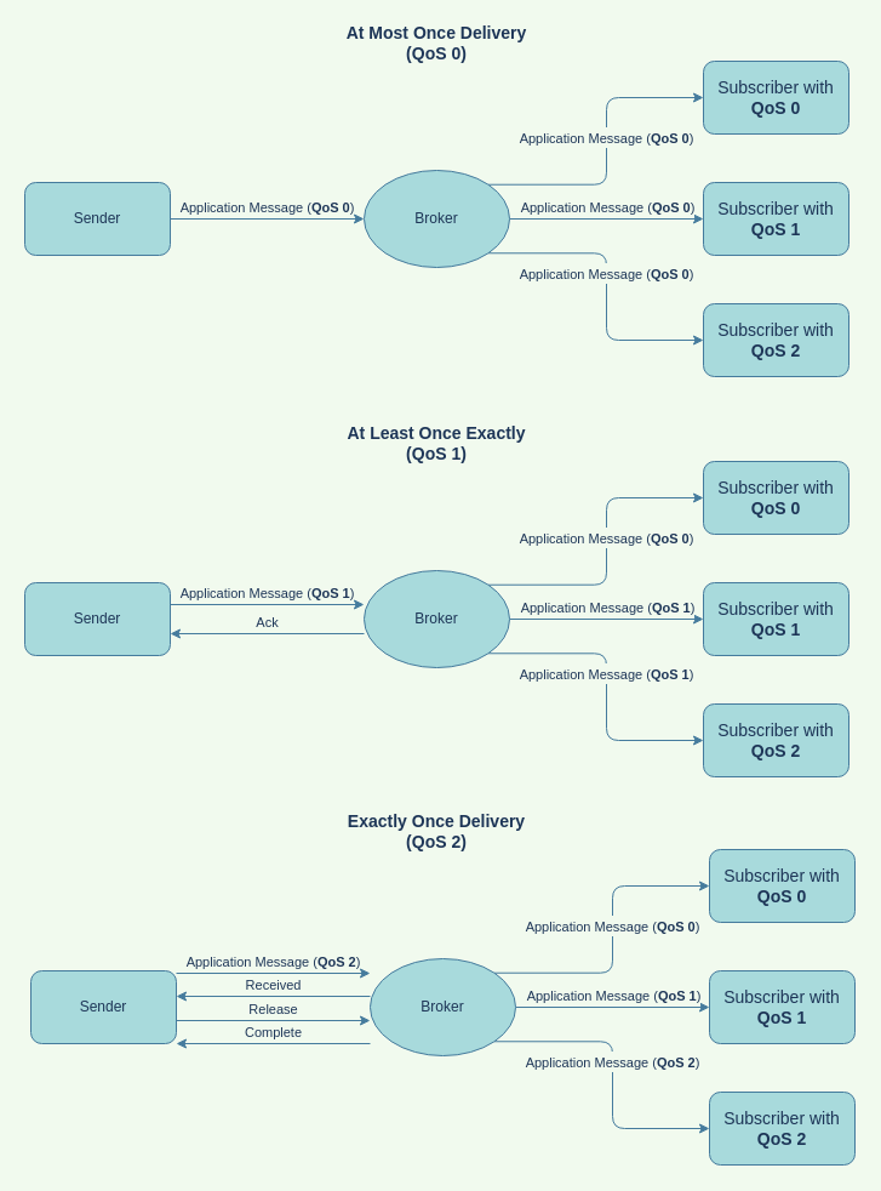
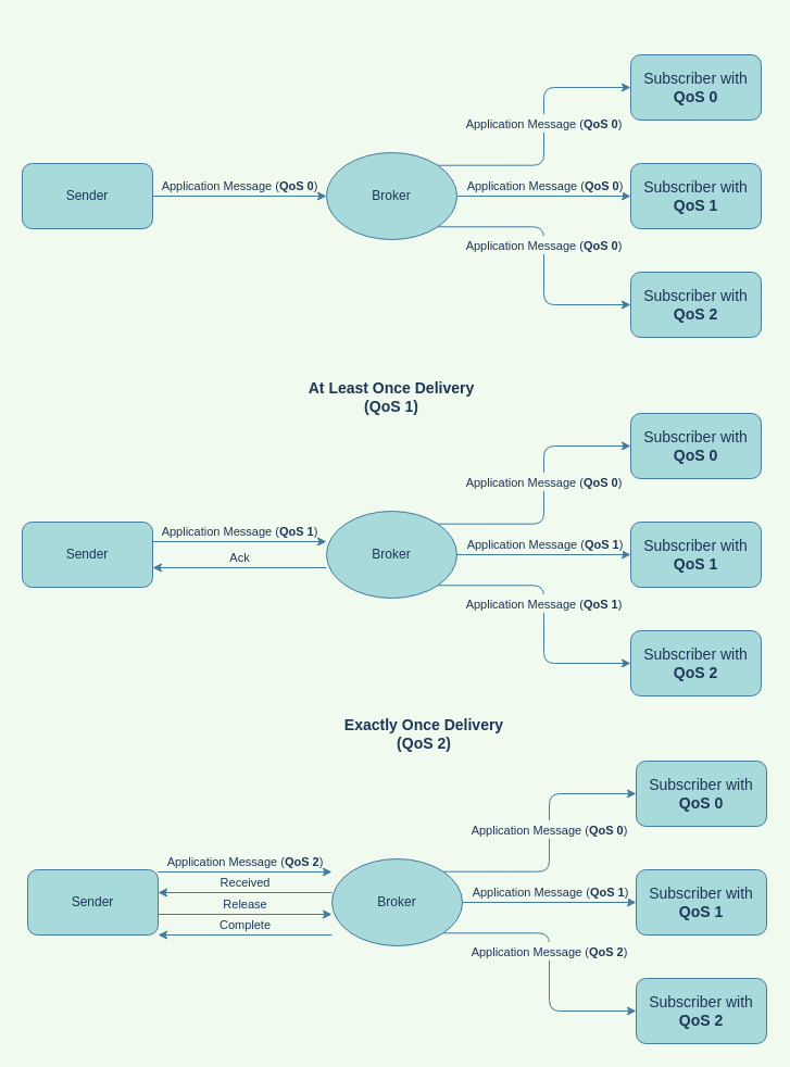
  <mxCell id="0" />
  <mxCell id="1" parent="0" />
  <mxCell id="2" value="Application Message (&lt;b&gt;QoS 0&lt;/b&gt;)" style="edgeStyle=orthogonalEdgeStyle;orthogonalLoop=1;jettySize=auto;html=1;entryX=0;entryY=0.5;entryDx=0;entryDy=0;verticalAlign=bottom;labelBackgroundColor=#F1FAEE;strokeColor=#457B9D;fontColor=#1D3557;" edge="1" parent="1" source="3" target="8"><mxGeometry relative="1" as="geometry" /></mxCell>
  <mxCell id="3" value="Sender" style="whiteSpace=wrap;html=1;fillColor=#A8DADC;strokeColor=#457B9D;fontColor=#1D3557;rounded=1;" vertex="1" parent="1"><mxGeometry x="20" y="150" width="120" height="60" as="geometry" /></mxCell>
  <mxCell id="4" value="&lt;span style=&quot;font-size: 11px&quot;&gt;Application Message (&lt;b&gt;QoS 0&lt;/b&gt;)&lt;/span&gt;" style="edgeStyle=orthogonalEdgeStyle;orthogonalLoop=1;jettySize=auto;html=1;exitX=1;exitY=0;exitDx=0;exitDy=0;entryX=0;entryY=0.5;entryDx=0;entryDy=0;fontSize=14;verticalAlign=bottom;labelBackgroundColor=#F1FAEE;strokeColor=#457B9D;fontColor=#1D3557;" edge="1" parent="1" source="8" target="10"><mxGeometry relative="1" as="geometry" /></mxCell>
  <mxCell id="5" style="edgeStyle=orthogonalEdgeStyle;orthogonalLoop=1;jettySize=auto;html=1;entryX=0;entryY=0.5;entryDx=0;entryDy=0;fontSize=14;labelBackgroundColor=#F1FAEE;strokeColor=#457B9D;fontColor=#1D3557;" edge="1" parent="1" source="8" target="11"><mxGeometry relative="1" as="geometry" /></mxCell>
  <mxCell id="6" value="&lt;span style=&quot;font-size: 11px&quot;&gt;Application Message (&lt;b&gt;QoS 0&lt;/b&gt;)&lt;/span&gt;" style="edgeLabel;html=1;align=center;verticalAlign=bottom;resizable=0;points=[];fontSize=14;labelBackgroundColor=#F1FAEE;fontColor=#1D3557;rounded=1;" vertex="1" connectable="0" parent="5"><mxGeometry x="0.175" y="3" relative="1" as="geometry"><mxPoint x="-14" y="3" as="offset" /></mxGeometry></mxCell>
  <mxCell id="7" value="&lt;span style=&quot;font-size: 11px&quot;&gt;Application Message (&lt;b&gt;QoS 0&lt;/b&gt;)&lt;/span&gt;" style="edgeStyle=orthogonalEdgeStyle;orthogonalLoop=1;jettySize=auto;html=1;exitX=1;exitY=1;exitDx=0;exitDy=0;entryX=0;entryY=0.5;entryDx=0;entryDy=0;fontSize=14;verticalAlign=bottom;labelBackgroundColor=#F1FAEE;strokeColor=#457B9D;fontColor=#1D3557;" edge="1" parent="1" source="8" target="12"><mxGeometry relative="1" as="geometry" /></mxCell>
  <mxCell id="8" value="Broker" style="ellipse;whiteSpace=wrap;html=1;fillColor=#A8DADC;strokeColor=#457B9D;fontColor=#1D3557;rounded=1;" vertex="1" parent="1"><mxGeometry x="300" y="140" width="120" height="80" as="geometry" /></mxCell>
- <mxCell id="9" value="At Most Once Delivery (QoS 0)" style="text;html=1;strokeColor=none;fillColor=none;align=center;verticalAlign=middle;whiteSpace=wrap;fontStyle=1;fontSize=14;fontColor=#1D3557;rounded=1;" vertex="1" parent="1"><mxGeometry x="280" y="20" width="160" height="30" as="geometry" /></mxCell>
  <mxCell id="10" value="Subscriber with &lt;b&gt;QoS 0&lt;/b&gt;" style="whiteSpace=wrap;html=1;fontSize=14;fillColor=#A8DADC;strokeColor=#457B9D;fontColor=#1D3557;rounded=1;" vertex="1" parent="1"><mxGeometry x="580" y="50" width="120" height="60" as="geometry" /></mxCell>
  <mxCell id="11" value="Subscriber with &lt;b&gt;QoS 1&lt;/b&gt;" style="whiteSpace=wrap;html=1;fontSize=14;fillColor=#A8DADC;strokeColor=#457B9D;fontColor=#1D3557;rounded=1;" vertex="1" parent="1"><mxGeometry x="580" y="150" width="120" height="60" as="geometry" /></mxCell>
  <mxCell id="12" value="Subscriber with &lt;b&gt;QoS 2&lt;/b&gt;" style="whiteSpace=wrap;html=1;fontSize=14;fillColor=#A8DADC;strokeColor=#457B9D;fontColor=#1D3557;rounded=1;" vertex="1" parent="1"><mxGeometry x="580" y="250" width="120" height="60" as="geometry" /></mxCell>
  <mxCell id="13" value="Application Message (&lt;b&gt;QoS 1&lt;/b&gt;)" style="edgeStyle=orthogonalEdgeStyle;orthogonalLoop=1;jettySize=auto;html=1;entryX=0;entryY=0.5;entryDx=0;entryDy=0;verticalAlign=bottom;labelBackgroundColor=#F1FAEE;strokeColor=#457B9D;fontColor=#1D3557;" edge="1" parent="1"><mxGeometry relative="1" as="geometry"><mxPoint x="140" y="498" as="sourcePoint" /><mxPoint x="300" y="498" as="targetPoint" /></mxGeometry></mxCell>
  <mxCell id="14" value="Sender" style="whiteSpace=wrap;html=1;fillColor=#A8DADC;strokeColor=#457B9D;fontColor=#1D3557;rounded=1;" vertex="1" parent="1"><mxGeometry x="20" y="480" width="120" height="60" as="geometry" /></mxCell>
  <mxCell id="15" value="&lt;span style=&quot;font-size: 11px&quot;&gt;Application Message (&lt;b&gt;QoS 0&lt;/b&gt;)&lt;/span&gt;" style="edgeStyle=orthogonalEdgeStyle;orthogonalLoop=1;jettySize=auto;html=1;exitX=1;exitY=0;exitDx=0;exitDy=0;entryX=0;entryY=0.5;entryDx=0;entryDy=0;fontSize=14;verticalAlign=bottom;labelBackgroundColor=#F1FAEE;strokeColor=#457B9D;fontColor=#1D3557;" edge="1" source="20" target="22" parent="1"><mxGeometry relative="1" as="geometry" /></mxCell>
  <mxCell id="16" style="edgeStyle=orthogonalEdgeStyle;orthogonalLoop=1;jettySize=auto;html=1;entryX=0;entryY=0.5;entryDx=0;entryDy=0;fontSize=14;labelBackgroundColor=#F1FAEE;strokeColor=#457B9D;fontColor=#1D3557;" edge="1" source="20" target="23" parent="1"><mxGeometry relative="1" as="geometry" /></mxCell>
  <mxCell id="17" value="&lt;span style=&quot;font-size: 11px&quot;&gt;Application Message (&lt;b&gt;QoS 1&lt;/b&gt;)&lt;/span&gt;" style="edgeLabel;html=1;align=center;verticalAlign=bottom;resizable=0;points=[];fontSize=14;labelBackgroundColor=#F1FAEE;fontColor=#1D3557;rounded=1;" vertex="1" connectable="0" parent="16"><mxGeometry x="0.175" y="3" relative="1" as="geometry"><mxPoint x="-14" y="3" as="offset" /></mxGeometry></mxCell>
  <mxCell id="18" value="&lt;span style=&quot;font-size: 11px&quot;&gt;Application Message (&lt;b&gt;QoS 1&lt;/b&gt;)&lt;/span&gt;" style="edgeStyle=orthogonalEdgeStyle;orthogonalLoop=1;jettySize=auto;html=1;exitX=1;exitY=1;exitDx=0;exitDy=0;entryX=0;entryY=0.5;entryDx=0;entryDy=0;fontSize=14;verticalAlign=bottom;labelBackgroundColor=#F1FAEE;strokeColor=#457B9D;fontColor=#1D3557;" edge="1" source="20" target="24" parent="1"><mxGeometry relative="1" as="geometry" /></mxCell>
  <mxCell id="19" value="Ack" style="edgeStyle=orthogonalEdgeStyle;orthogonalLoop=1;jettySize=auto;html=1;entryX=1;entryY=0.5;entryDx=0;entryDy=0;fontSize=11;verticalAlign=bottom;labelBackgroundColor=#F1FAEE;strokeColor=#457B9D;fontColor=#1D3557;" edge="1" parent="1"><mxGeometry relative="1" as="geometry"><mxPoint x="300" y="522" as="sourcePoint" /><mxPoint x="140" y="522" as="targetPoint" /></mxGeometry></mxCell>
  <mxCell id="20" value="Broker" style="ellipse;whiteSpace=wrap;html=1;fillColor=#A8DADC;strokeColor=#457B9D;fontColor=#1D3557;rounded=1;" vertex="1" parent="1"><mxGeometry x="300" y="470" width="120" height="80" as="geometry" /></mxCell>
- <mxCell id="21" value="At Least Once Exactly (QoS 1)" style="text;html=1;strokeColor=none;fillColor=none;align=center;verticalAlign=middle;whiteSpace=wrap;fontStyle=1;fontSize=14;fontColor=#1D3557;rounded=1;" vertex="1" parent="1"><mxGeometry x="280" y="350" width="160" height="30" as="geometry" /></mxCell>
+ <mxCell id="21" value="At Least Once Delivery (QoS 1)" style="text;html=1;strokeColor=none;fillColor=none;align=center;verticalAlign=middle;whiteSpace=wrap;fontStyle=1;fontSize=14;fontColor=#1D3557;rounded=1;" vertex="1" parent="1"><mxGeometry x="280" y="350" width="160" height="30" as="geometry" /></mxCell>
  <mxCell id="22" value="Subscriber with &lt;b&gt;QoS 0&lt;/b&gt;" style="whiteSpace=wrap;html=1;fontSize=14;fillColor=#A8DADC;strokeColor=#457B9D;fontColor=#1D3557;rounded=1;" vertex="1" parent="1"><mxGeometry x="580" y="380" width="120" height="60" as="geometry" /></mxCell>
  <mxCell id="23" value="Subscriber with &lt;b&gt;QoS 1&lt;/b&gt;" style="whiteSpace=wrap;html=1;fontSize=14;fillColor=#A8DADC;strokeColor=#457B9D;fontColor=#1D3557;rounded=1;" vertex="1" parent="1"><mxGeometry x="580" y="480" width="120" height="60" as="geometry" /></mxCell>
  <mxCell id="24" value="Subscriber with &lt;b&gt;QoS 2&lt;/b&gt;" style="whiteSpace=wrap;html=1;fontSize=14;fillColor=#A8DADC;strokeColor=#457B9D;fontColor=#1D3557;rounded=1;" vertex="1" parent="1"><mxGeometry x="580" y="580" width="120" height="60" as="geometry" /></mxCell>
  <mxCell id="25" value="Application Message (&lt;b&gt;QoS 2&lt;/b&gt;)" style="edgeStyle=orthogonalEdgeStyle;orthogonalLoop=1;jettySize=auto;html=1;entryX=0;entryY=0.5;entryDx=0;entryDy=0;verticalAlign=bottom;labelBackgroundColor=#F1FAEE;strokeColor=#457B9D;fontColor=#1D3557;" edge="1" parent="1"><mxGeometry relative="1" as="geometry"><mxPoint x="145" y="802" as="sourcePoint" /><mxPoint x="305" y="802" as="targetPoint" /></mxGeometry></mxCell>
  <mxCell id="26" value="Release" style="edgeStyle=orthogonalEdgeStyle;orthogonalLoop=1;jettySize=auto;html=1;entryX=0;entryY=0.5;entryDx=0;entryDy=0;fontSize=11;verticalAlign=bottom;labelBackgroundColor=#F1FAEE;strokeColor=#457B9D;fontColor=#1D3557;" edge="1" parent="1"><mxGeometry relative="1" as="geometry"><mxPoint x="145" y="841" as="sourcePoint" /><mxPoint x="305" y="841" as="targetPoint" /></mxGeometry></mxCell>
  <mxCell id="27" value="Sender" style="whiteSpace=wrap;html=1;fillColor=#A8DADC;strokeColor=#457B9D;fontColor=#1D3557;rounded=1;" vertex="1" parent="1"><mxGeometry x="25" y="800" width="120" height="60" as="geometry" /></mxCell>
  <mxCell id="28" value="&lt;span style=&quot;font-size: 11px&quot;&gt;Application Message (&lt;b&gt;QoS 0&lt;/b&gt;)&lt;/span&gt;" style="edgeStyle=orthogonalEdgeStyle;orthogonalLoop=1;jettySize=auto;html=1;exitX=1;exitY=0;exitDx=0;exitDy=0;entryX=0;entryY=0.5;entryDx=0;entryDy=0;fontSize=14;verticalAlign=bottom;labelBackgroundColor=#F1FAEE;strokeColor=#457B9D;fontColor=#1D3557;" edge="1" source="33" target="35" parent="1"><mxGeometry relative="1" as="geometry" /></mxCell>
  <mxCell id="29" style="edgeStyle=orthogonalEdgeStyle;orthogonalLoop=1;jettySize=auto;html=1;entryX=0;entryY=0.5;entryDx=0;entryDy=0;fontSize=14;labelBackgroundColor=#F1FAEE;strokeColor=#457B9D;fontColor=#1D3557;" edge="1" source="33" target="36" parent="1"><mxGeometry relative="1" as="geometry" /></mxCell>
  <mxCell id="30" value="&lt;span style=&quot;font-size: 11px&quot;&gt;Application Message (&lt;b&gt;QoS 1&lt;/b&gt;)&lt;/span&gt;" style="edgeLabel;html=1;align=center;verticalAlign=bottom;resizable=0;points=[];fontSize=14;labelBackgroundColor=#F1FAEE;fontColor=#1D3557;rounded=1;" vertex="1" connectable="0" parent="29"><mxGeometry x="0.175" y="3" relative="1" as="geometry"><mxPoint x="-14" y="3" as="offset" /></mxGeometry></mxCell>
  <mxCell id="31" value="&lt;span style=&quot;font-size: 11px&quot;&gt;Application Message (&lt;b&gt;QoS 2&lt;/b&gt;)&lt;/span&gt;" style="edgeStyle=orthogonalEdgeStyle;orthogonalLoop=1;jettySize=auto;html=1;exitX=1;exitY=1;exitDx=0;exitDy=0;entryX=0;entryY=0.5;entryDx=0;entryDy=0;fontSize=14;verticalAlign=bottom;labelBackgroundColor=#F1FAEE;strokeColor=#457B9D;fontColor=#1D3557;" edge="1" source="33" target="37" parent="1"><mxGeometry relative="1" as="geometry" /></mxCell>
  <mxCell id="32" value="Received" style="edgeStyle=orthogonalEdgeStyle;orthogonalLoop=1;jettySize=auto;html=1;entryX=1;entryY=0.5;entryDx=0;entryDy=0;fontSize=11;verticalAlign=bottom;labelBackgroundColor=#F1FAEE;strokeColor=#457B9D;fontColor=#1D3557;" edge="1" parent="1"><mxGeometry relative="1" as="geometry"><mxPoint x="305" y="821" as="sourcePoint" /><mxPoint x="145" y="821" as="targetPoint" /></mxGeometry></mxCell>
  <mxCell id="33" value="Broker" style="ellipse;whiteSpace=wrap;html=1;fillColor=#A8DADC;strokeColor=#457B9D;fontColor=#1D3557;rounded=1;" vertex="1" parent="1"><mxGeometry x="305" y="790" width="120" height="80" as="geometry" /></mxCell>
- <mxCell id="34" value="Exactly Once Delivery (QoS 2)" style="text;html=1;strokeColor=none;fillColor=none;align=center;verticalAlign=middle;whiteSpace=wrap;fontStyle=1;fontSize=14;fontColor=#1D3557;rounded=1;" vertex="1" parent="1"><mxGeometry x="280" y="670" width="160" height="30" as="geometry" /></mxCell>
+ <mxCell id="34" value="Exactly Once Delivery (QoS 2)" style="text;html=1;strokeColor=none;fillColor=none;align=center;verticalAlign=middle;whiteSpace=wrap;fontStyle=1;fontSize=14;fontColor=#1D3557;rounded=1;" vertex="1" parent="1"><mxGeometry x="310" y="660" width="160" height="30" as="geometry" /></mxCell>
  <mxCell id="35" value="Subscriber with &lt;b&gt;QoS 0&lt;/b&gt;" style="whiteSpace=wrap;html=1;fontSize=14;fillColor=#A8DADC;strokeColor=#457B9D;fontColor=#1D3557;rounded=1;" vertex="1" parent="1"><mxGeometry x="585" y="700" width="120" height="60" as="geometry" /></mxCell>
  <mxCell id="36" value="Subscriber with &lt;b&gt;QoS 1&lt;/b&gt;" style="whiteSpace=wrap;html=1;fontSize=14;fillColor=#A8DADC;strokeColor=#457B9D;fontColor=#1D3557;rounded=1;" vertex="1" parent="1"><mxGeometry x="585" y="800" width="120" height="60" as="geometry" /></mxCell>
  <mxCell id="37" value="Subscriber with &lt;b&gt;QoS 2&lt;/b&gt;" style="whiteSpace=wrap;html=1;fontSize=14;fillColor=#A8DADC;strokeColor=#457B9D;fontColor=#1D3557;rounded=1;" vertex="1" parent="1"><mxGeometry x="585" y="900" width="120" height="60" as="geometry" /></mxCell>
  <mxCell id="38" value="Complete" style="edgeStyle=orthogonalEdgeStyle;orthogonalLoop=1;jettySize=auto;html=1;entryX=1;entryY=0.5;entryDx=0;entryDy=0;fontSize=11;verticalAlign=bottom;labelBackgroundColor=#F1FAEE;strokeColor=#457B9D;fontColor=#1D3557;" edge="1" parent="1"><mxGeometry relative="1" as="geometry"><mxPoint x="305" y="860" as="sourcePoint" /><mxPoint x="145" y="860" as="targetPoint" /></mxGeometry></mxCell>
